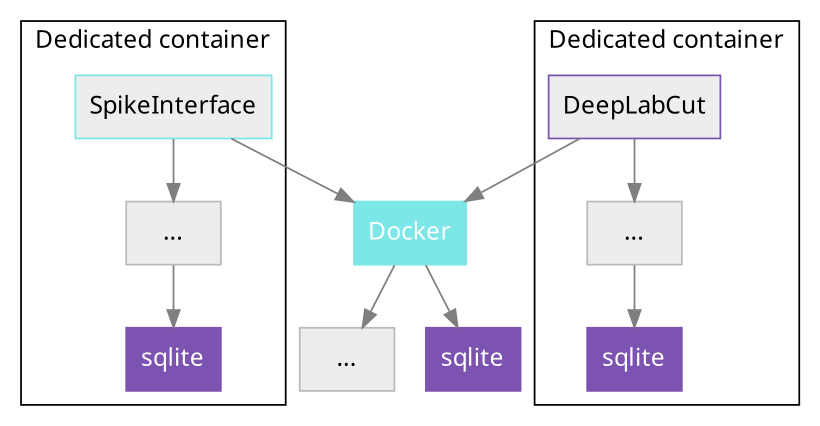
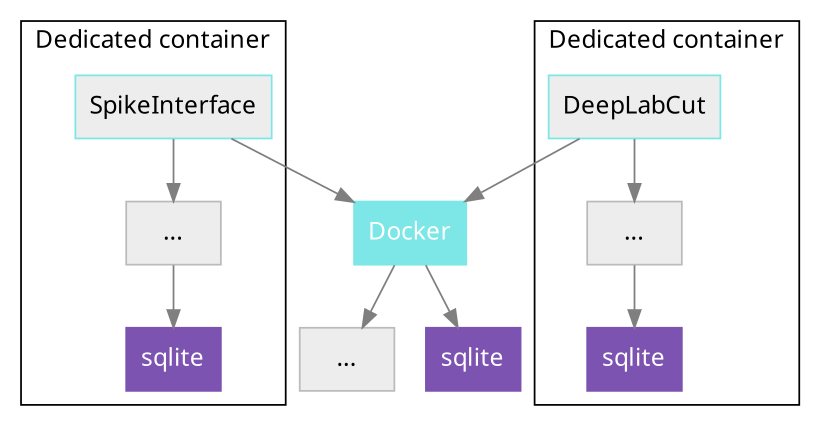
  digraph {
    fontname=sans
    rankdir=TB
    node [color="#7DE6E6" fillcolor=grey93 fontname=sans shape=box style=filled]
    edge [color=gray50 fontname=sans]
    n1 [label=SpikeInterface]
    n2 [color="#BBBBBB" label="..."]
    n3 [color="#7c53b0" fillcolor="#7c53b0" fontcolor="#FFFFFF" label=sqlite]
-   n4 [color="#7c53b0" label=DeepLabCut]
+   n4 [label=DeepLabCut]
    n5 [color="#BBBBBB" label="..."]
    n6 [color="#7c53b0" fillcolor="#7c53b0" fontcolor="#FFFFFF" label=sqlite]
    n7 [fillcolor="#7DE6E6" fontcolor="#FFFFFF" label=Docker]
    n8 [color="#BBBBBB" label="..."]
    n9 [color="#7c53b0" fillcolor="#7c53b0" fontcolor="#FFFFFF" label=sqlite]
    subgraph cluster_1 {
      label="Dedicated container"
      n1
      n2
      n3
    }
    subgraph cluster_2 {
      label="Dedicated container"
      n4
      n5
      n6
    }
    n1 -> n2
    n1 -> n7
    n2 -> n3
    n4 -> n5
    n4 -> n7
    n5 -> n6
    n7 -> n8
    n7 -> n9
  }
